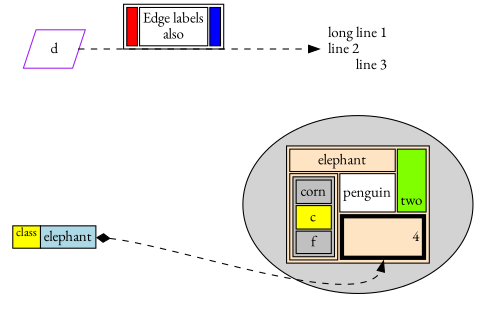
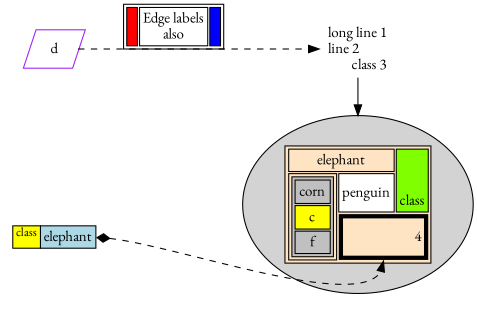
  digraph {
    fontname="EB Garamond"
    rankdir=LR
    node [fontname="EB Garamond" shape=plaintext]
    edge [fontname="EB Garamond" style=dashed]
-   n1 [label=< <TABLE BGCOLOR="bisque">   <TR>       <TD COLSPAN="3">elephant</TD>        <TD ROWSPAN="2" BGCOLOR="chartreuse"            VALIGN="bottom" ALIGN="right">two</TD>   </TR>   <TR>     <TD COLSPAN="2" ROWSPAN="2">       <TABLE BGCOLOR="grey">         <TR><TD>corn</TD></TR>          <TR><TD BGCOLOR="yellow">c</TD></TR>          <TR><TD>f</TD></TR>        </TABLE>     </TD>     <TD BGCOLOR="white">penguin</TD>    </TR>    <TR>     <TD COLSPAN="2" BORDER="4" ALIGN="right" PORT="there">4</TD>   </TR> </TABLE>> shape=ellipse style=filled]
-   n2 [label=<long line 1<BR/>line 2<BR ALIGN="LEFT"/>line 3<BR ALIGN="RIGHT"/>>]
+   n1 [label=< <TABLE BGCOLOR="bisque">   <TR>       <TD COLSPAN="3">elephant</TD>        <TD ROWSPAN="2" BGCOLOR="chartreuse"            VALIGN="bottom" ALIGN="right">class</TD>   </TR>   <TR>     <TD COLSPAN="2" ROWSPAN="2">       <TABLE BGCOLOR="grey">         <TR><TD>corn</TD></TR>          <TR><TD BGCOLOR="yellow">c</TD></TR>          <TR><TD>f</TD></TR>        </TABLE>     </TD>     <TD BGCOLOR="white">penguin</TD>    </TR>    <TR>     <TD COLSPAN="2" BORDER="4" ALIGN="right" PORT="there">4</TD>   </TR> </TABLE>> shape=ellipse style=filled]
+   n2 [label=<long line 1<BR/>line 2<BR ALIGN="LEFT"/>class 3<BR ALIGN="RIGHT"/>>]
    n3 [label=< <TABLE BORDER="0" CELLBORDER="1" CELLSPACING="0">   <TR><TD ROWSPAN="3" BGCOLOR="yellow"><SUP>class</SUP></TD></TR>   <TR><TD PORT="here" BGCOLOR="lightblue">elephant</TD></TR> </TABLE>>]
    d [color=purple shape=parallelogram]
    subgraph sub_1 {
      rank=same
      n1
      n2
    }
+   n2 -> n1 [style=solid]
    n3 -> n1 [arrowtail=diamond dir=both headport=there tailport=here]
    d -> n2 [label=< <TABLE>   <TR>     <TD BGCOLOR="red" WIDTH="10"> </TD>     <TD>Edge labels<BR/>also</TD>     <TD BGCOLOR="blue" WIDTH="10"> </TD>   </TR> </TABLE>>]
  }
